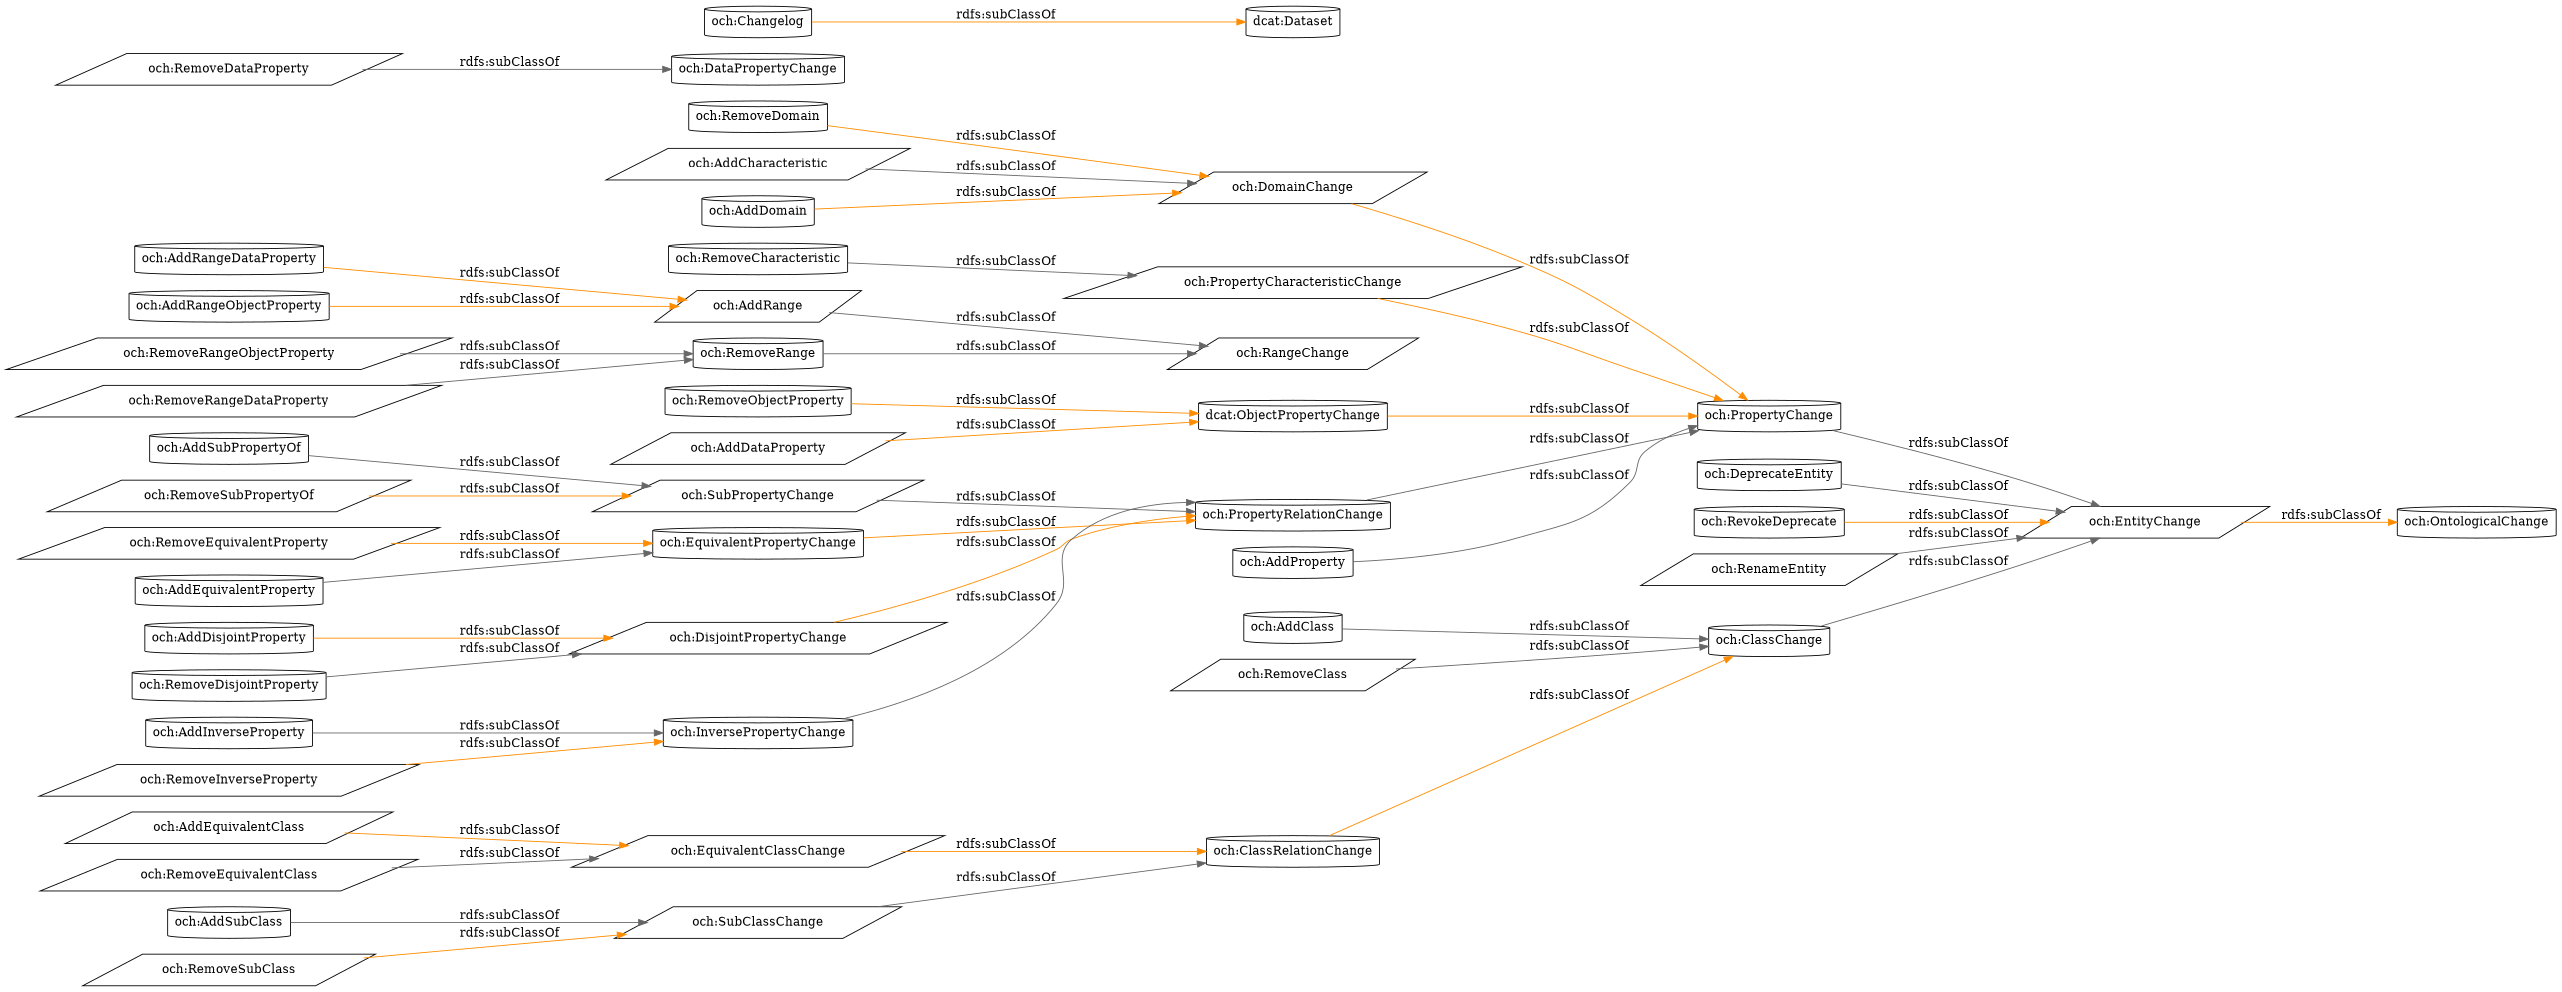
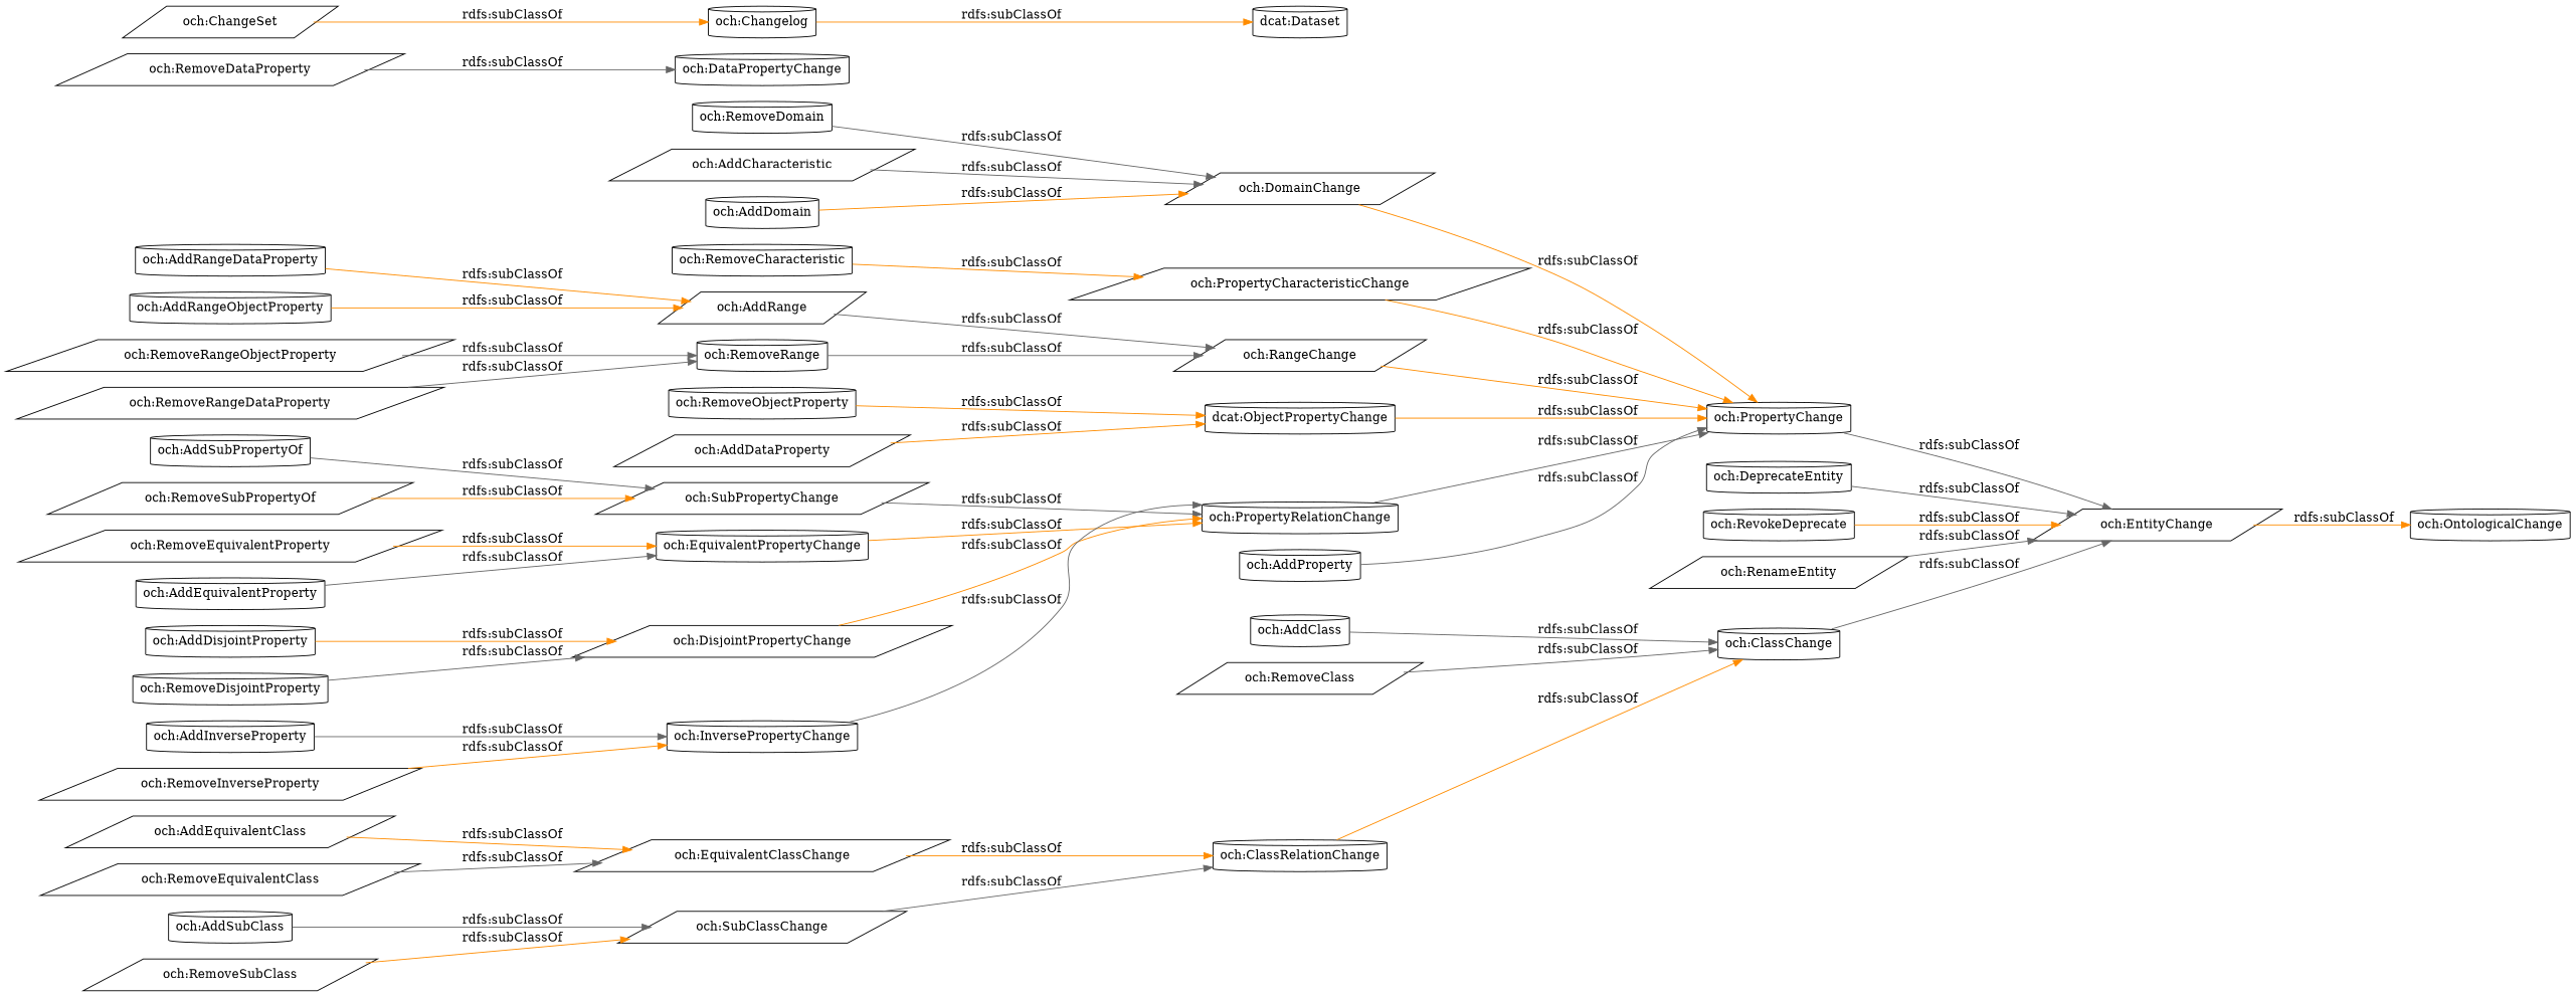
  digraph {
    rankdir=LR
    node [color=black shape=cylinder]
    edge [color=darkorange]
    "och:SubClassChange" [shape=parallelogram]
    "och:AddSubClass"
    "och:ClassRelationChange"
    "och:DomainChange" [shape=parallelogram]
    "och:RemoveDomain"
    "och:PropertyChange"
    "och:PropertyCharacteristicChange" [shape=parallelogram]
    "och:EntityChange" [shape=parallelogram]
    "och:AddRange" [shape=parallelogram]
    "och:AddRangeDataProperty"
    "och:RangeChange" [shape=parallelogram]
    n12 [label="dcat:ObjectPropertyChange"]
    "och:SubPropertyChange" [shape=parallelogram]
    "och:AddSubPropertyOf"
    "och:PropertyRelationChange"
    "och:RemoveEquivalentProperty" [shape=parallelogram]
    "och:EquivalentPropertyChange"
    "och:ClassChange"
    "och:OntologicalChange"
    "och:EquivalentClassChange" [shape=parallelogram]
    "och:AddClass"
    "och:RemoveRangeObjectProperty" [shape=parallelogram]
    "och:RemoveRange"
    "och:RemoveSubClass" [shape=parallelogram]
    "och:AddRangeObjectProperty"
    "och:RemoveObjectProperty"
    "och:DeprecateEntity"
    "och:RevokeDeprecate"
    "och:AddEquivalentClass" [shape=parallelogram]
    "och:RemoveCharacteristic"
    "och:RemoveDataProperty" [shape=parallelogram]
    "och:DataPropertyChange"
    "och:DisjointPropertyChange" [shape=parallelogram]
    "och:AddDisjointProperty"
    "och:RemoveClass" [shape=parallelogram]
    "och:RemoveEquivalentClass" [shape=parallelogram]
    "och:RemoveDisjointProperty"
    "och:Changelog"
    "dcat:Dataset"
    "och:RemoveRangeDataProperty" [shape=parallelogram]
    "och:AddInverseProperty"
    "och:InversePropertyChange"
    "och:RenameEntity" [shape=parallelogram]
    "och:RemoveInverseProperty" [shape=parallelogram]
    "och:AddCharacteristic" [shape=parallelogram]
    "och:RemoveSubPropertyOf" [shape=parallelogram]
    "och:AddEquivalentProperty"
    "och:AddDomain"
    "och:AddDataProperty" [shape=parallelogram]
+   "och:ChangeSet" [shape=parallelogram]
    "och:AddProperty"
    "och:SubClassChange" -> "och:ClassRelationChange" [color=gray40 label="rdfs:subClassOf"]
    "och:AddSubClass" -> "och:SubClassChange" [color=gray40 label="rdfs:subClassOf"]
    "och:ClassRelationChange" -> "och:ClassChange" [label="rdfs:subClassOf"]
    "och:DomainChange" -> "och:PropertyChange" [label="rdfs:subClassOf"]
-   "och:RemoveDomain" -> "och:DomainChange" [label="rdfs:subClassOf"]
+   "och:RemoveDomain" -> "och:DomainChange" [color=gray40 label="rdfs:subClassOf"]
    "och:PropertyChange" -> "och:EntityChange" [color=gray40 label="rdfs:subClassOf"]
    "och:PropertyCharacteristicChange" -> "och:PropertyChange" [label="rdfs:subClassOf"]
    "och:EntityChange" -> "och:OntologicalChange" [label="rdfs:subClassOf"]
    "och:AddRange" -> "och:RangeChange" [color=gray40 label="rdfs:subClassOf"]
    "och:AddRangeDataProperty" -> "och:AddRange" [label="rdfs:subClassOf"]
+   "och:RangeChange" -> "och:PropertyChange" [label="rdfs:subClassOf"]
    n12 -> "och:PropertyChange" [label="rdfs:subClassOf"]
    "och:SubPropertyChange" -> "och:PropertyRelationChange" [color=gray40 label="rdfs:subClassOf"]
    "och:AddSubPropertyOf" -> "och:SubPropertyChange" [color=gray40 label="rdfs:subClassOf"]
    "och:PropertyRelationChange" -> "och:PropertyChange" [color=gray40 label="rdfs:subClassOf"]
    "och:RemoveEquivalentProperty" -> "och:EquivalentPropertyChange" [label="rdfs:subClassOf"]
    "och:EquivalentPropertyChange" -> "och:PropertyRelationChange" [label="rdfs:subClassOf"]
    "och:ClassChange" -> "och:EntityChange" [color=gray40 label="rdfs:subClassOf"]
    "och:EquivalentClassChange" -> "och:ClassRelationChange" [label="rdfs:subClassOf"]
    "och:AddClass" -> "och:ClassChange" [color=gray40 label="rdfs:subClassOf"]
    "och:RemoveRangeObjectProperty" -> "och:RemoveRange" [color=gray40 label="rdfs:subClassOf"]
    "och:RemoveRange" -> "och:RangeChange" [color=gray40 label="rdfs:subClassOf"]
    "och:RemoveSubClass" -> "och:SubClassChange" [label="rdfs:subClassOf"]
    "och:AddRangeObjectProperty" -> "och:AddRange" [label="rdfs:subClassOf"]
    "och:RemoveObjectProperty" -> n12 [label="rdfs:subClassOf"]
    "och:DeprecateEntity" -> "och:EntityChange" [color=gray40 label="rdfs:subClassOf"]
    "och:RevokeDeprecate" -> "och:EntityChange" [label="rdfs:subClassOf"]
    "och:AddEquivalentClass" -> "och:EquivalentClassChange" [label="rdfs:subClassOf"]
-   "och:RemoveCharacteristic" -> "och:PropertyCharacteristicChange" [color=gray40 label="rdfs:subClassOf"]
+   "och:RemoveCharacteristic" -> "och:PropertyCharacteristicChange" [label="rdfs:subClassOf"]
    "och:RemoveDataProperty" -> "och:DataPropertyChange" [color=gray40 label="rdfs:subClassOf"]
    "och:DisjointPropertyChange" -> "och:PropertyRelationChange" [label="rdfs:subClassOf"]
    "och:AddDisjointProperty" -> "och:DisjointPropertyChange" [label="rdfs:subClassOf"]
    "och:RemoveClass" -> "och:ClassChange" [color=gray40 label="rdfs:subClassOf"]
    "och:RemoveEquivalentClass" -> "och:EquivalentClassChange" [color=gray40 label="rdfs:subClassOf"]
    "och:RemoveDisjointProperty" -> "och:DisjointPropertyChange" [color=gray40 label="rdfs:subClassOf"]
    "och:Changelog" -> "dcat:Dataset" [label="rdfs:subClassOf"]
    "och:RemoveRangeDataProperty" -> "och:RemoveRange" [color=gray40 label="rdfs:subClassOf"]
    "och:AddInverseProperty" -> "och:InversePropertyChange" [color=gray40 label="rdfs:subClassOf"]
    "och:InversePropertyChange" -> "och:PropertyRelationChange" [color=gray40 label="rdfs:subClassOf"]
    "och:RenameEntity" -> "och:EntityChange" [color=gray40 label="rdfs:subClassOf"]
    "och:RemoveInverseProperty" -> "och:InversePropertyChange" [label="rdfs:subClassOf"]
    "och:AddCharacteristic" -> "och:DomainChange" [color=gray40 label="rdfs:subClassOf"]
    "och:RemoveSubPropertyOf" -> "och:SubPropertyChange" [label="rdfs:subClassOf"]
    "och:AddEquivalentProperty" -> "och:EquivalentPropertyChange" [color=gray40 label="rdfs:subClassOf"]
    "och:AddDomain" -> "och:DomainChange" [label="rdfs:subClassOf"]
    "och:AddDataProperty" -> n12 [label="rdfs:subClassOf"]
+   "och:ChangeSet" -> "och:Changelog" [label="rdfs:subClassOf"]
    "och:AddProperty" -> "och:PropertyChange" [color=gray40 label="rdfs:subClassOf"]
  }
